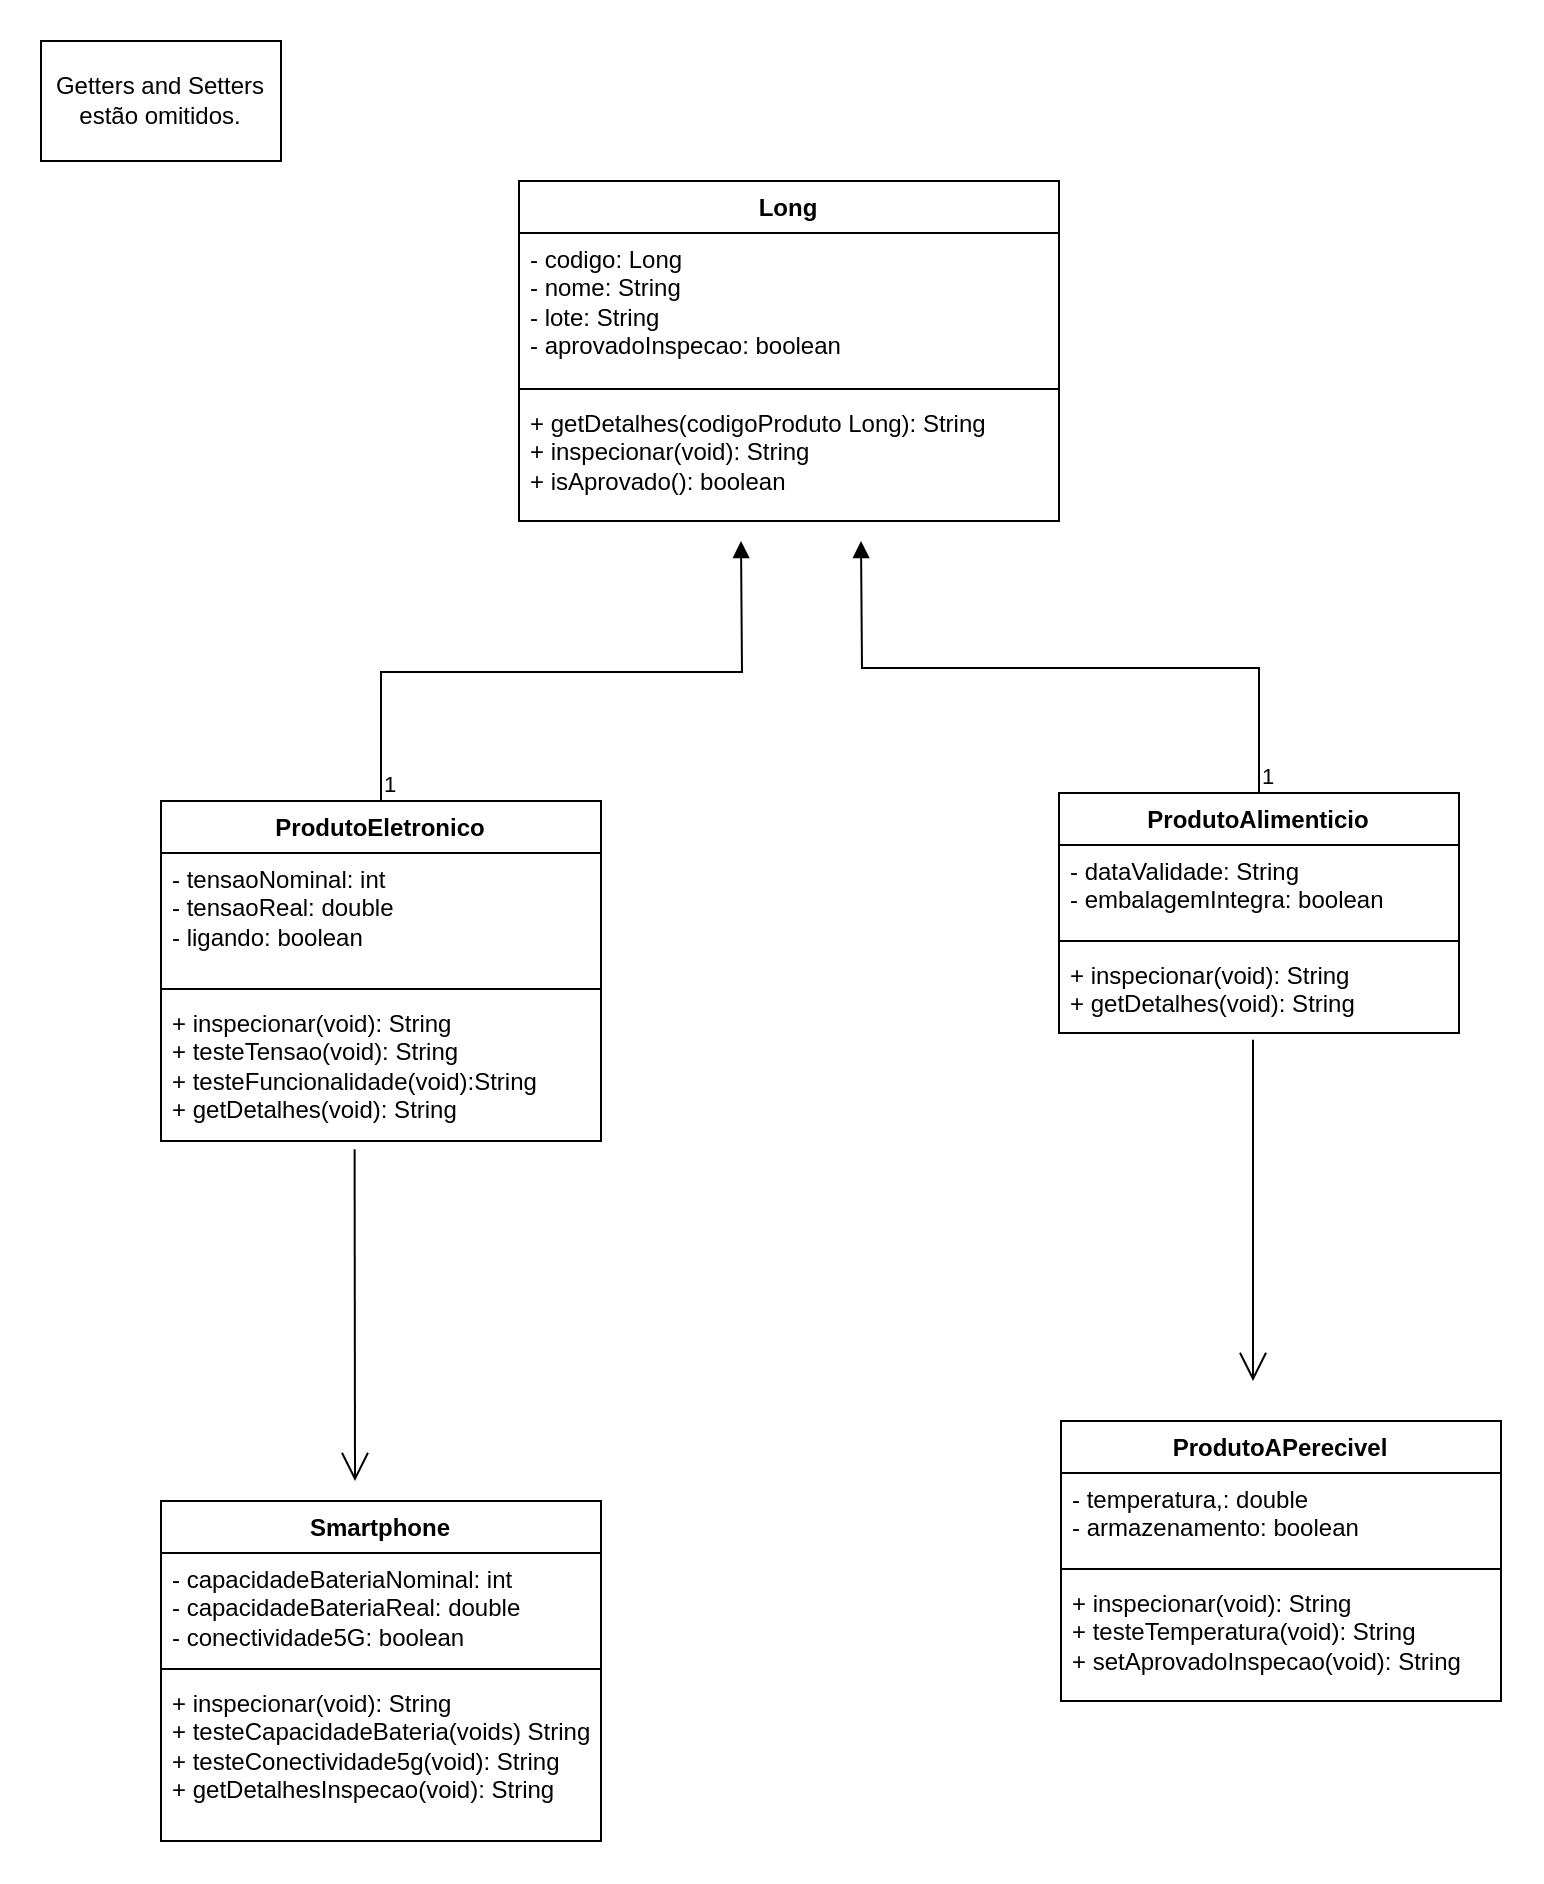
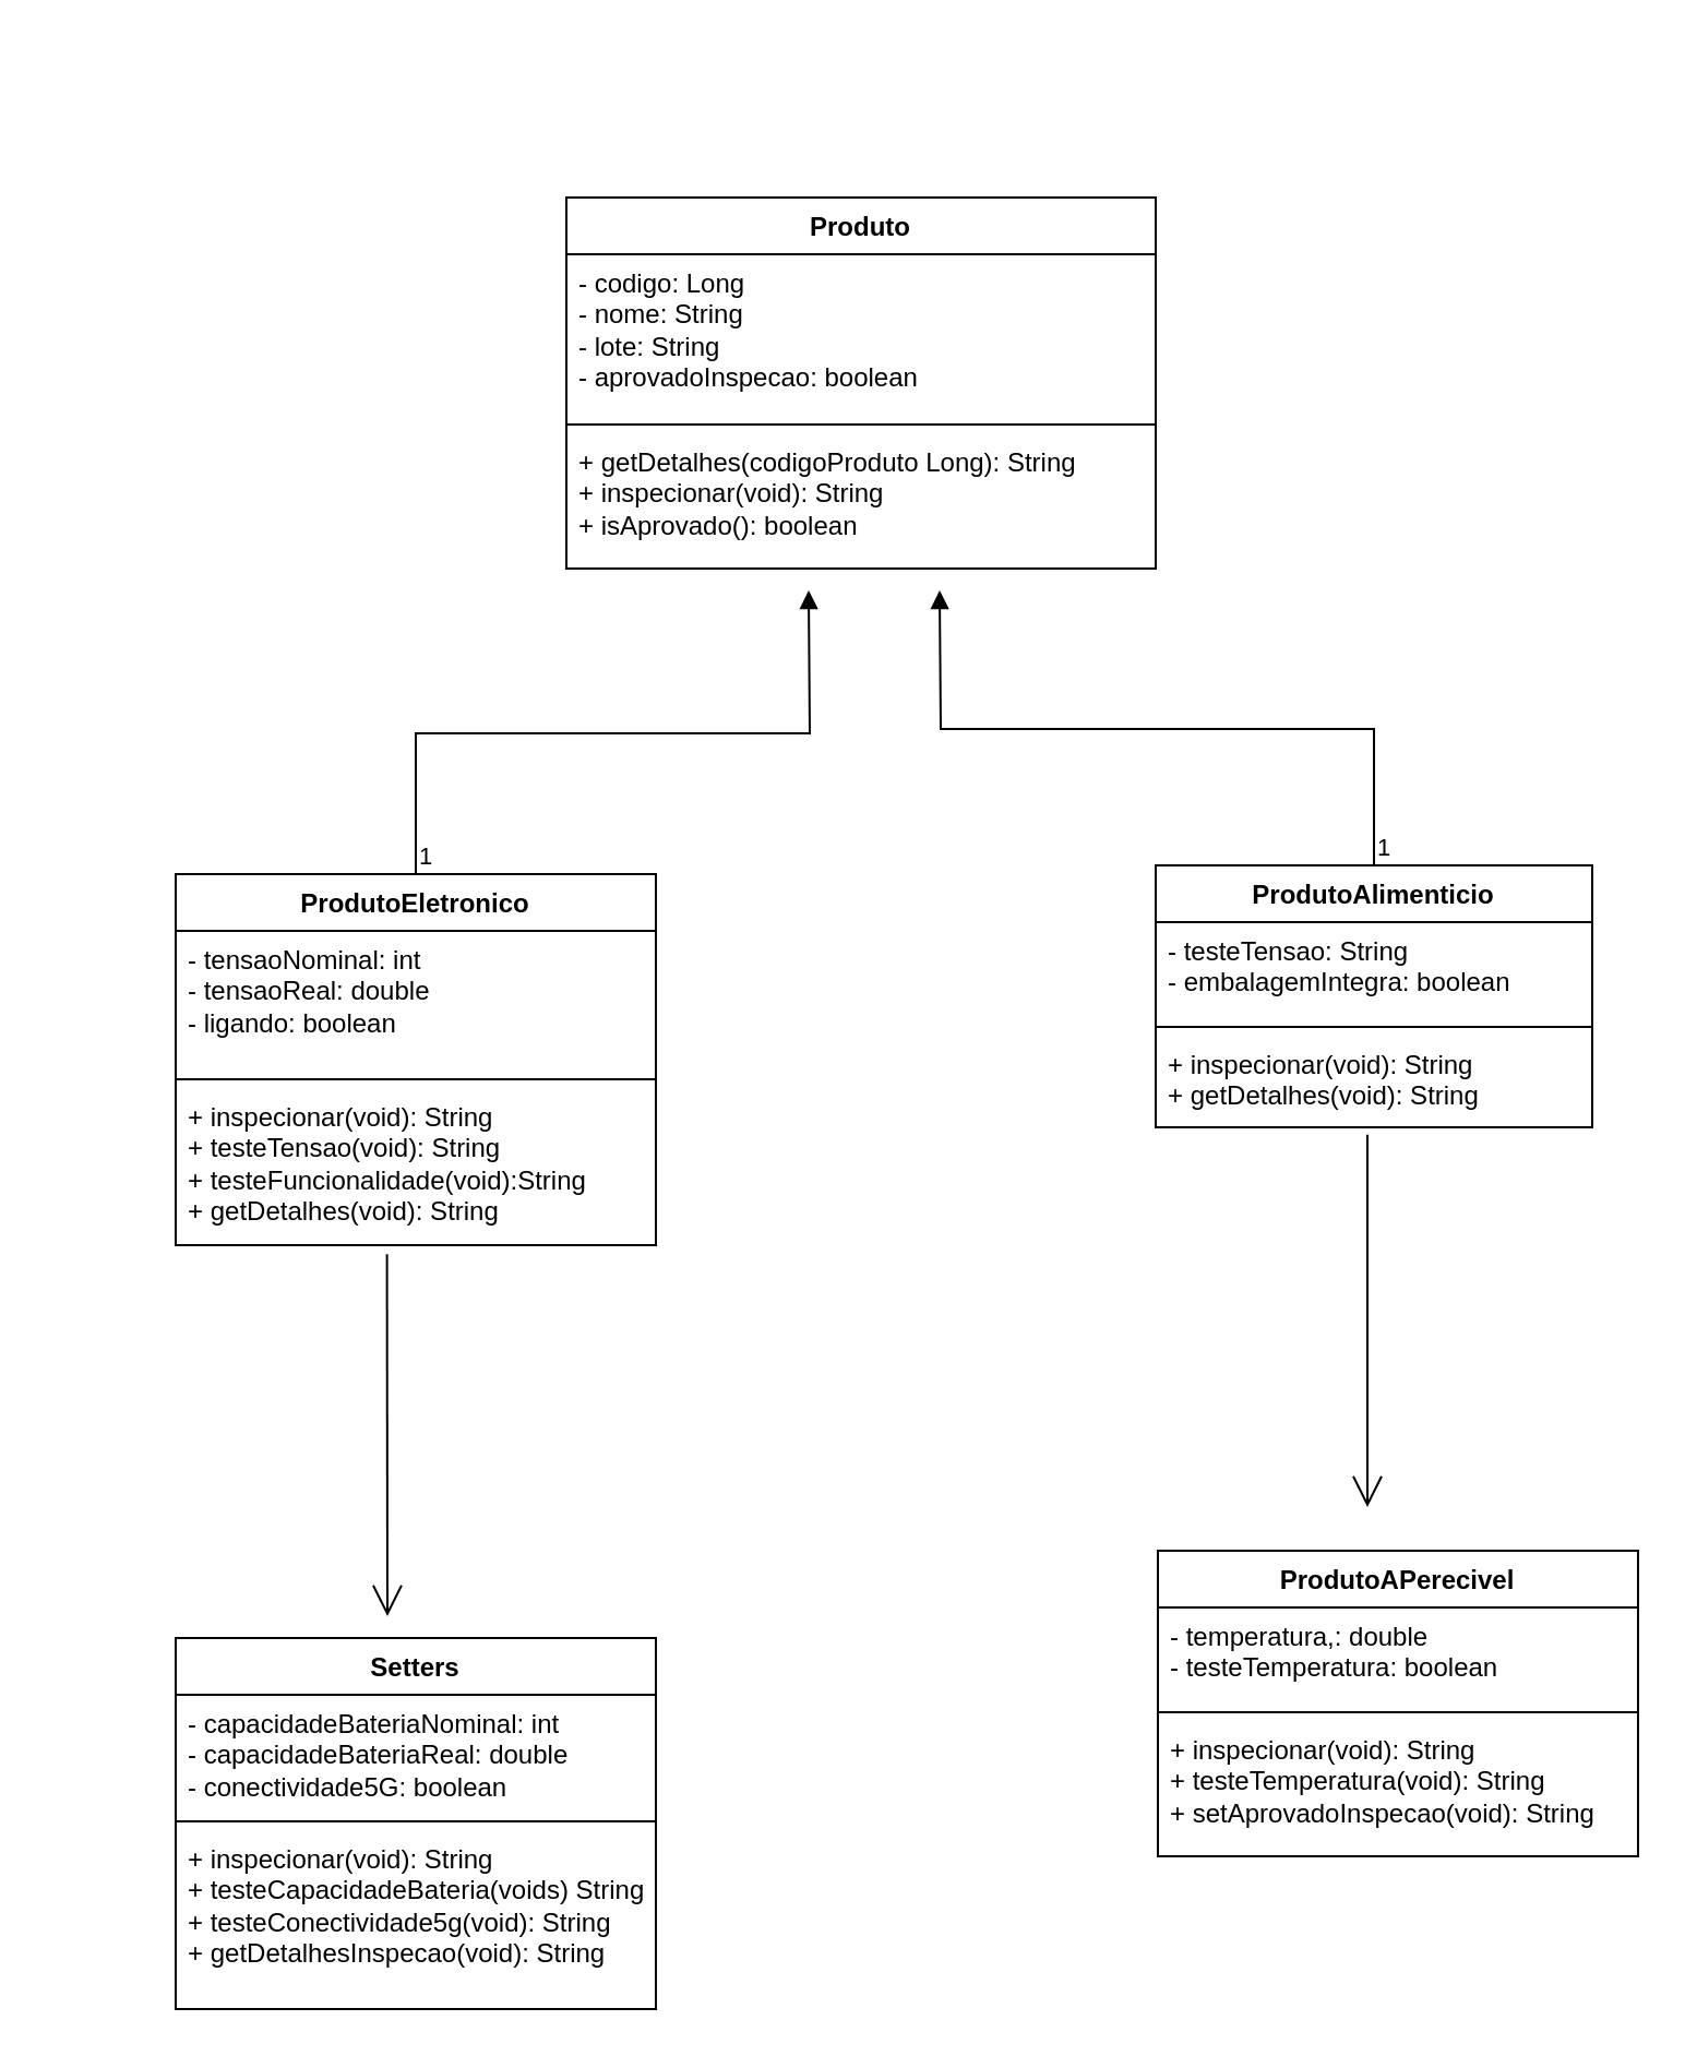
  <mxCell id="0" />
  <mxCell id="1" parent="0" />
- <mxCell id="2" value="Long" style="swimlane;fontStyle=1;align=center;verticalAlign=top;childLayout=stackLayout;horizontal=1;startSize=26;horizontalStack=0;resizeParent=1;resizeParentMax=0;resizeLast=0;collapsible=1;marginBottom=0;whiteSpace=wrap;html=1;" parent="1" vertex="1"><mxGeometry x="259" y="90" width="270" height="170" as="geometry" /></mxCell>
+ <mxCell id="2" value="Produto" style="swimlane;fontStyle=1;align=center;verticalAlign=top;childLayout=stackLayout;horizontal=1;startSize=26;horizontalStack=0;resizeParent=1;resizeParentMax=0;resizeLast=0;collapsible=1;marginBottom=0;whiteSpace=wrap;html=1;" parent="1" vertex="1"><mxGeometry x="259" y="90" width="270" height="170" as="geometry" /></mxCell>
  <mxCell id="3" value="- codigo: Long&amp;nbsp;&lt;div&gt;- nome: String&lt;/div&gt;&lt;div&gt;- lote: String&lt;/div&gt;&lt;div&gt;- aprovadoInspecao: boolean&lt;/div&gt;" style="text;strokeColor=none;fillColor=none;align=left;verticalAlign=top;spacingLeft=4;spacingRight=4;overflow=hidden;rotatable=0;points=[[0,0.5],[1,0.5]];portConstraint=eastwest;whiteSpace=wrap;html=1;" parent="2" vertex="1"><mxGeometry y="26" width="270" height="74" as="geometry" /></mxCell>
  <mxCell id="4" value="" style="line;strokeWidth=1;fillColor=none;align=left;verticalAlign=middle;spacingTop=-1;spacingLeft=3;spacingRight=3;rotatable=0;labelPosition=right;points=[];portConstraint=eastwest;strokeColor=inherit;" parent="2" vertex="1"><mxGeometry y="100" width="270" height="8" as="geometry" /></mxCell>
  <mxCell id="5" value="+ getDetalhes(codigoProduto Long): String&lt;div&gt;+ inspecionar(void): String&lt;/div&gt;&lt;div&gt;+ isAprovado(): boolean&lt;/div&gt;" style="text;strokeColor=none;fillColor=none;align=left;verticalAlign=top;spacingLeft=4;spacingRight=4;overflow=hidden;rotatable=0;points=[[0,0.5],[1,0.5]];portConstraint=eastwest;whiteSpace=wrap;html=1;" parent="2" vertex="1"><mxGeometry y="108" width="270" height="62" as="geometry" /></mxCell>
  <mxCell id="6" value="ProdutoEletronico" style="swimlane;fontStyle=1;align=center;verticalAlign=top;childLayout=stackLayout;horizontal=1;startSize=26;horizontalStack=0;resizeParent=1;resizeParentMax=0;resizeLast=0;collapsible=1;marginBottom=0;whiteSpace=wrap;html=1;" parent="1" vertex="1"><mxGeometry x="80" y="400" width="220" height="170" as="geometry" /></mxCell>
  <mxCell id="7" value="- tensaoNominal: int&lt;div&gt;- tensaoReal: double&lt;br&gt;&lt;div&gt;- ligando: boolean&amp;nbsp; &amp;nbsp; &amp;nbsp;&lt;/div&gt;&lt;/div&gt;" style="text;strokeColor=none;fillColor=none;align=left;verticalAlign=top;spacingLeft=4;spacingRight=4;overflow=hidden;rotatable=0;points=[[0,0.5],[1,0.5]];portConstraint=eastwest;whiteSpace=wrap;html=1;" parent="6" vertex="1"><mxGeometry y="26" width="220" height="64" as="geometry" /></mxCell>
  <mxCell id="8" value="" style="line;strokeWidth=1;fillColor=none;align=left;verticalAlign=middle;spacingTop=-1;spacingLeft=3;spacingRight=3;rotatable=0;labelPosition=right;points=[];portConstraint=eastwest;strokeColor=inherit;" parent="6" vertex="1"><mxGeometry y="90" width="220" height="8" as="geometry" /></mxCell>
  <mxCell id="9" value="&lt;div&gt;&lt;div&gt;+ inspecionar(void): String&lt;/div&gt;&lt;/div&gt;&lt;div&gt;+ testeTensao(void): String&lt;/div&gt;&lt;div&gt;+ testeFuncionalidade(void):String&amp;nbsp;&lt;/div&gt;&lt;div&gt;+ getDetalhes(void): String&lt;/div&gt;" style="text;strokeColor=none;fillColor=none;align=left;verticalAlign=top;spacingLeft=4;spacingRight=4;overflow=hidden;rotatable=0;points=[[0,0.5],[1,0.5]];portConstraint=eastwest;whiteSpace=wrap;html=1;" parent="6" vertex="1"><mxGeometry y="98" width="220" height="72" as="geometry" /></mxCell>
  <mxCell id="10" value="ProdutoAlimenticio" style="swimlane;fontStyle=1;align=center;verticalAlign=top;childLayout=stackLayout;horizontal=1;startSize=26;horizontalStack=0;resizeParent=1;resizeParentMax=0;resizeLast=0;collapsible=1;marginBottom=0;whiteSpace=wrap;html=1;" parent="1" vertex="1"><mxGeometry x="529" y="396" width="200" height="120" as="geometry" /></mxCell>
- <mxCell id="11" value="- dataValidade: String&lt;div&gt;- embalagemIntegra: boolean&lt;/div&gt;&lt;div&gt;&lt;br&gt;&lt;/div&gt;" style="text;strokeColor=none;fillColor=none;align=left;verticalAlign=top;spacingLeft=4;spacingRight=4;overflow=hidden;rotatable=0;points=[[0,0.5],[1,0.5]];portConstraint=eastwest;whiteSpace=wrap;html=1;" parent="10" vertex="1"><mxGeometry y="26" width="200" height="44" as="geometry" /></mxCell>
+ <mxCell id="11" value="- testeTensao: String&lt;div&gt;- embalagemIntegra: boolean&lt;/div&gt;&lt;div&gt;&lt;br&gt;&lt;/div&gt;" style="text;strokeColor=none;fillColor=none;align=left;verticalAlign=top;spacingLeft=4;spacingRight=4;overflow=hidden;rotatable=0;points=[[0,0.5],[1,0.5]];portConstraint=eastwest;whiteSpace=wrap;html=1;" parent="10" vertex="1"><mxGeometry y="26" width="200" height="44" as="geometry" /></mxCell>
  <mxCell id="12" value="" style="line;strokeWidth=1;fillColor=none;align=left;verticalAlign=middle;spacingTop=-1;spacingLeft=3;spacingRight=3;rotatable=0;labelPosition=right;points=[];portConstraint=eastwest;strokeColor=inherit;" parent="10" vertex="1"><mxGeometry y="70" width="200" height="8" as="geometry" /></mxCell>
  <mxCell id="13" value="+ inspecionar(void): String&lt;div&gt;+ getDetalhes(void): String&lt;/div&gt;" style="text;strokeColor=none;fillColor=none;align=left;verticalAlign=top;spacingLeft=4;spacingRight=4;overflow=hidden;rotatable=0;points=[[0,0.5],[1,0.5]];portConstraint=eastwest;whiteSpace=wrap;html=1;" parent="10" vertex="1"><mxGeometry y="78" width="200" height="42" as="geometry" /></mxCell>
- <mxCell id="14" value="Smartphone" style="swimlane;fontStyle=1;align=center;verticalAlign=top;childLayout=stackLayout;horizontal=1;startSize=26;horizontalStack=0;resizeParent=1;resizeParentMax=0;resizeLast=0;collapsible=1;marginBottom=0;whiteSpace=wrap;html=1;" parent="1" vertex="1"><mxGeometry x="80" y="750" width="220" height="170" as="geometry" /></mxCell>
+ <mxCell id="14" value="Setters" style="swimlane;fontStyle=1;align=center;verticalAlign=top;childLayout=stackLayout;horizontal=1;startSize=26;horizontalStack=0;resizeParent=1;resizeParentMax=0;resizeLast=0;collapsible=1;marginBottom=0;whiteSpace=wrap;html=1;" parent="1" vertex="1"><mxGeometry x="80" y="750" width="220" height="170" as="geometry" /></mxCell>
  <mxCell id="15" value="- capacidadeBateriaNominal: int&lt;div&gt;- capacidadeBateriaReal: double&lt;br&gt;&lt;div&gt;- conectividade5G: boolean&lt;/div&gt;&lt;/div&gt;" style="text;strokeColor=none;fillColor=none;align=left;verticalAlign=top;spacingLeft=4;spacingRight=4;overflow=hidden;rotatable=0;points=[[0,0.5],[1,0.5]];portConstraint=eastwest;whiteSpace=wrap;html=1;" parent="14" vertex="1"><mxGeometry y="26" width="220" height="54" as="geometry" /></mxCell>
  <mxCell id="16" value="" style="line;strokeWidth=1;fillColor=none;align=left;verticalAlign=middle;spacingTop=-1;spacingLeft=3;spacingRight=3;rotatable=0;labelPosition=right;points=[];portConstraint=eastwest;strokeColor=inherit;" parent="14" vertex="1"><mxGeometry y="80" width="220" height="8" as="geometry" /></mxCell>
  <mxCell id="17" value="+ inspecionar(void): String&lt;div&gt;+ testeCapacidadeBateria(voids) String&lt;/div&gt;&lt;div&gt;+ testeConectividade5g(void): String&lt;/div&gt;&lt;div&gt;+ getDetalhesInspecao(void): String&lt;/div&gt;" style="text;strokeColor=none;fillColor=none;align=left;verticalAlign=top;spacingLeft=4;spacingRight=4;overflow=hidden;rotatable=0;points=[[0,0.5],[1,0.5]];portConstraint=eastwest;whiteSpace=wrap;html=1;" parent="14" vertex="1"><mxGeometry y="88" width="220" height="82" as="geometry" /></mxCell>
  <mxCell id="18" value="ProdutoAPerecivel" style="swimlane;fontStyle=1;align=center;verticalAlign=top;childLayout=stackLayout;horizontal=1;startSize=26;horizontalStack=0;resizeParent=1;resizeParentMax=0;resizeLast=0;collapsible=1;marginBottom=0;whiteSpace=wrap;html=1;" parent="1" vertex="1"><mxGeometry x="530" y="710" width="220" height="140" as="geometry" /></mxCell>
- <mxCell id="19" value="- temperatura,: double&lt;div&gt;- armazenamento: boolean&lt;/div&gt;&lt;div&gt;&lt;br&gt;&lt;/div&gt;" style="text;strokeColor=none;fillColor=none;align=left;verticalAlign=top;spacingLeft=4;spacingRight=4;overflow=hidden;rotatable=0;points=[[0,0.5],[1,0.5]];portConstraint=eastwest;whiteSpace=wrap;html=1;" parent="18" vertex="1"><mxGeometry y="26" width="220" height="44" as="geometry" /></mxCell>
+ <mxCell id="19" value="- temperatura,: double&lt;div&gt;- testeTemperatura: boolean&lt;/div&gt;&lt;div&gt;&lt;br&gt;&lt;/div&gt;" style="text;strokeColor=none;fillColor=none;align=left;verticalAlign=top;spacingLeft=4;spacingRight=4;overflow=hidden;rotatable=0;points=[[0,0.5],[1,0.5]];portConstraint=eastwest;whiteSpace=wrap;html=1;" parent="18" vertex="1"><mxGeometry y="26" width="220" height="44" as="geometry" /></mxCell>
  <mxCell id="20" value="" style="line;strokeWidth=1;fillColor=none;align=left;verticalAlign=middle;spacingTop=-1;spacingLeft=3;spacingRight=3;rotatable=0;labelPosition=right;points=[];portConstraint=eastwest;strokeColor=inherit;" parent="18" vertex="1"><mxGeometry y="70" width="220" height="8" as="geometry" /></mxCell>
  <mxCell id="21" value="+ inspecionar(void): String&lt;div&gt;+ testeTemperatura(void): String&lt;/div&gt;&lt;div&gt;+&amp;nbsp;setAprovadoInspecao(void): String&lt;/div&gt;" style="text;strokeColor=none;fillColor=none;align=left;verticalAlign=top;spacingLeft=4;spacingRight=4;overflow=hidden;rotatable=0;points=[[0,0.5],[1,0.5]];portConstraint=eastwest;whiteSpace=wrap;html=1;" parent="18" vertex="1"><mxGeometry y="78" width="220" height="62" as="geometry" /></mxCell>
  <mxCell id="22" value="&lt;br&gt;&lt;div&gt;&lt;br&gt;&lt;/div&gt;" style="endArrow=block;endFill=1;html=1;edgeStyle=orthogonalEdgeStyle;align=left;verticalAlign=top;rounded=0;exitX=0.5;exitY=0;exitDx=0;exitDy=0;" parent="1" source="6" edge="1"><mxGeometry x="-1" relative="1" as="geometry"><mxPoint x="310" y="370" as="sourcePoint" /><mxPoint x="370" y="270" as="targetPoint" /></mxGeometry></mxCell>
  <mxCell id="23" value="1" style="edgeLabel;resizable=0;html=1;align=left;verticalAlign=bottom;" parent="22" connectable="0" vertex="1"><mxGeometry x="-1" relative="1" as="geometry" /></mxCell>
  <mxCell id="24" value="" style="endArrow=block;endFill=1;html=1;edgeStyle=orthogonalEdgeStyle;align=left;verticalAlign=top;rounded=0;exitX=0.5;exitY=0;exitDx=0;exitDy=0;" parent="1" source="10" edge="1"><mxGeometry x="-1" y="-42" relative="1" as="geometry"><mxPoint x="310" y="370" as="sourcePoint" /><mxPoint x="430" y="270" as="targetPoint" /><mxPoint x="-12" y="30" as="offset" /></mxGeometry></mxCell>
  <mxCell id="25" value="1" style="edgeLabel;resizable=0;html=1;align=left;verticalAlign=bottom;" parent="24" connectable="0" vertex="1"><mxGeometry x="-1" relative="1" as="geometry" /></mxCell>
- <mxCell id="26" value="Getters and Setters estão omitidos." style="whiteSpace=wrap;html=1;" vertex="1" parent="1"><mxGeometry x="20" y="20" width="120" height="60" as="geometry" /></mxCell>
  <mxCell id="27" value="" style="endArrow=open;endFill=1;endSize=12;html=1;rounded=0;exitX=0.44;exitY=1.057;exitDx=0;exitDy=0;exitPerimeter=0;" edge="1" parent="1" source="9"><mxGeometry width="160" relative="1" as="geometry"><mxPoint x="340" y="680" as="sourcePoint" /><mxPoint x="177" y="740" as="targetPoint" /></mxGeometry></mxCell>
  <mxCell id="28" value="" style="endArrow=open;endFill=1;endSize=12;html=1;rounded=0;exitX=0.485;exitY=1.081;exitDx=0;exitDy=0;exitPerimeter=0;" edge="1" parent="1" source="13"><mxGeometry width="160" relative="1" as="geometry"><mxPoint x="560" y="610" as="sourcePoint" /><mxPoint x="626" y="690" as="targetPoint" /></mxGeometry></mxCell>
